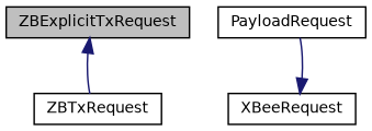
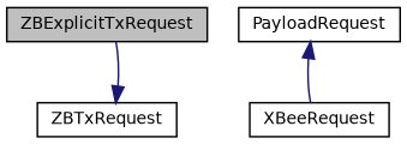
  digraph {
    node [color=black fillcolor=white fontname=Helvetica fontsize=10 shape=record style=filled]
    edge [color=midnightblue dir=back fontname=Helvetica fontsize=10 labelfontname=Helvetica labelfontsize=10 style=solid]
    n1 [fillcolor=grey75 fontcolor=black height=0.2 label=ZBExplicitTxRequest width=0.4]
    n2 [height=0.2 label=ZBTxRequest width=0.4]
    n3 [height=0.2 label=PayloadRequest width=0.4]
    n4 [height=0.2 label=XBeeRequest width=0.4]
-   n1 -> n2
-   n4 -> n3
+   n2 -> n1
+   n3 -> n4
  }
